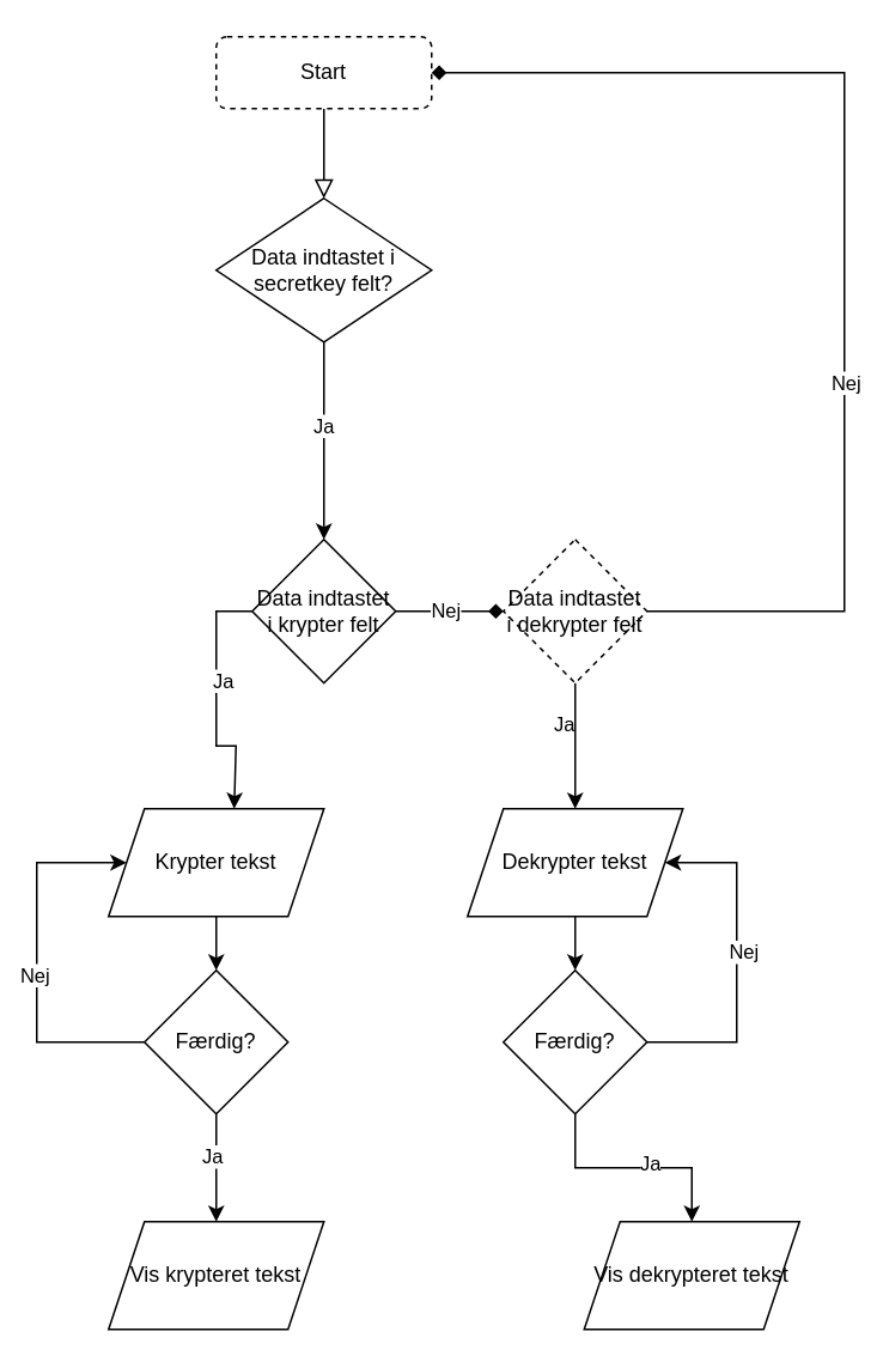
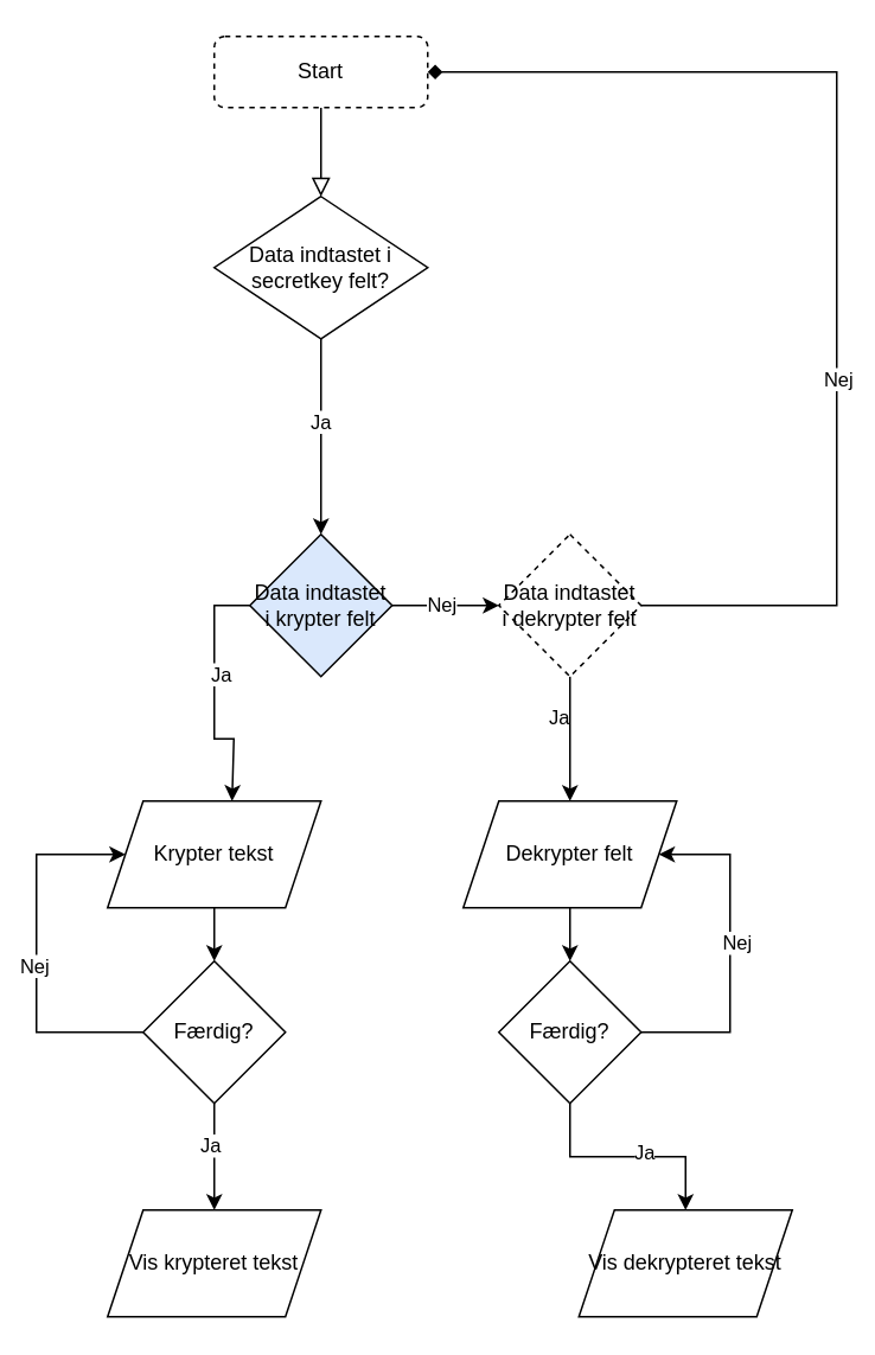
  <mxCell id="0" />
  <mxCell id="1" parent="0" />
  <mxCell id="2" value="" style="rounded=0;html=1;jettySize=auto;orthogonalLoop=1;fontSize=11;endArrow=block;endFill=0;endSize=8;strokeWidth=1;shadow=0;labelBackgroundColor=none;edgeStyle=orthogonalEdgeStyle;" parent="1" source="3" edge="1"><mxGeometry relative="1" as="geometry"><mxPoint x="180" y="110" as="targetPoint" /></mxGeometry></mxCell>
  <mxCell id="3" value="Start&lt;br&gt;" style="rounded=1;whiteSpace=wrap;html=1;fontSize=12;glass=0;strokeWidth=1;shadow=0;dashed=1;" parent="1" vertex="1"><mxGeometry x="120" y="20" width="120" height="40" as="geometry" /></mxCell>
  <mxCell id="4" style="edgeStyle=orthogonalEdgeStyle;rounded=0;orthogonalLoop=1;jettySize=auto;html=1;" edge="1" parent="1" source="6"><mxGeometry relative="1" as="geometry"><mxPoint x="180" y="300" as="targetPoint" /><Array as="points"><mxPoint x="180" y="290" /></Array></mxGeometry></mxCell>
  <mxCell id="5" value="Ja&lt;br&gt;" style="edgeLabel;html=1;align=center;verticalAlign=middle;resizable=0;points=[];" vertex="1" connectable="0" parent="4"><mxGeometry x="-0.16" y="-1" relative="1" as="geometry"><mxPoint as="offset" /></mxGeometry></mxCell>
  <mxCell id="6" value="Data indtastet i secretkey felt?" style="rhombus;whiteSpace=wrap;html=1;" vertex="1" parent="1"><mxGeometry x="120" y="110" width="120" height="80" as="geometry" /></mxCell>
- <mxCell id="7" style="edgeStyle=orthogonalEdgeStyle;rounded=0;orthogonalLoop=1;jettySize=auto;html=1;entryX=0;entryY=0.5;entryDx=0;entryDy=0;endArrow=diamond;" edge="1" parent="1" source="11" target="16"><mxGeometry relative="1" as="geometry" /></mxCell>
+ <mxCell id="7" style="edgeStyle=orthogonalEdgeStyle;rounded=0;orthogonalLoop=1;jettySize=auto;html=1;entryX=0;entryY=0.5;entryDx=0;entryDy=0;" edge="1" parent="1" source="11" target="16"><mxGeometry relative="1" as="geometry" /></mxCell>
  <mxCell id="8" value="Nej&lt;br&gt;" style="edgeLabel;html=1;align=center;verticalAlign=middle;resizable=0;points=[];" vertex="1" connectable="0" parent="7"><mxGeometry x="-0.1" y="1" relative="1" as="geometry"><mxPoint as="offset" /></mxGeometry></mxCell>
  <mxCell id="9" style="edgeStyle=orthogonalEdgeStyle;rounded=0;orthogonalLoop=1;jettySize=auto;html=1;" edge="1" parent="1" source="11"><mxGeometry relative="1" as="geometry"><mxPoint x="130" y="450" as="targetPoint" /><Array as="points"><mxPoint x="120" y="340" /><mxPoint x="120" y="415" /><mxPoint x="131" y="415" /></Array></mxGeometry></mxCell>
  <mxCell id="10" value="Ja&lt;br&gt;" style="edgeLabel;html=1;align=center;verticalAlign=middle;resizable=0;points=[];" vertex="1" connectable="0" parent="9"><mxGeometry x="-0.171" y="3" relative="1" as="geometry"><mxPoint as="offset" /></mxGeometry></mxCell>
- <mxCell id="11" value="Data indtastet i krypter felt" style="rhombus;whiteSpace=wrap;html=1;" vertex="1" parent="1"><mxGeometry x="140" y="300" width="80" height="80" as="geometry" /></mxCell>
+ <mxCell id="11" value="Data indtastet i krypter felt" style="rhombus;whiteSpace=wrap;html=1;fillColor=#dae8fc;" vertex="1" parent="1"><mxGeometry x="140" y="300" width="80" height="80" as="geometry" /></mxCell>
  <mxCell id="12" style="edgeStyle=orthogonalEdgeStyle;rounded=0;orthogonalLoop=1;jettySize=auto;html=1;" edge="1" parent="1" source="16"><mxGeometry relative="1" as="geometry"><mxPoint x="320" y="450" as="targetPoint" /></mxGeometry></mxCell>
  <mxCell id="13" value="Ja&lt;br&gt;" style="edgeLabel;html=1;align=center;verticalAlign=middle;resizable=0;points=[];" vertex="1" connectable="0" parent="12"><mxGeometry x="-0.418" y="-7" relative="1" as="geometry"><mxPoint y="1" as="offset" /></mxGeometry></mxCell>
  <mxCell id="14" style="edgeStyle=orthogonalEdgeStyle;rounded=0;orthogonalLoop=1;jettySize=auto;html=1;entryX=1;entryY=0.5;entryDx=0;entryDy=0;endArrow=diamond;" edge="1" parent="1" source="16" target="3"><mxGeometry relative="1" as="geometry"><Array as="points"><mxPoint x="470" y="340" /><mxPoint x="470" y="40" /></Array></mxGeometry></mxCell>
  <mxCell id="15" value="Nej" style="edgeLabel;html=1;align=center;verticalAlign=middle;resizable=0;points=[];" vertex="1" connectable="0" parent="14"><mxGeometry x="-0.257" relative="1" as="geometry"><mxPoint as="offset" /></mxGeometry></mxCell>
  <mxCell id="16" value="Data indtastet i dekrypter felt" style="rhombus;whiteSpace=wrap;html=1;dashed=1;" vertex="1" parent="1"><mxGeometry x="280" y="300" width="80" height="80" as="geometry" /></mxCell>
  <mxCell id="17" style="edgeStyle=orthogonalEdgeStyle;rounded=0;orthogonalLoop=1;jettySize=auto;html=1;entryX=0.5;entryY=0;entryDx=0;entryDy=0;" edge="1" parent="1" source="18" target="25"><mxGeometry relative="1" as="geometry" /></mxCell>
  <mxCell id="18" value="Krypter tekst" style="shape=parallelogram;perimeter=parallelogramPerimeter;whiteSpace=wrap;html=1;fixedSize=1;" vertex="1" parent="1"><mxGeometry x="60" y="450" width="120" height="60" as="geometry" /></mxCell>
  <mxCell id="19" style="edgeStyle=orthogonalEdgeStyle;rounded=0;orthogonalLoop=1;jettySize=auto;html=1;" edge="1" parent="1" source="20" target="30"><mxGeometry relative="1" as="geometry" /></mxCell>
- <mxCell id="20" value="Dekrypter tekst" style="shape=parallelogram;perimeter=parallelogramPerimeter;whiteSpace=wrap;html=1;fixedSize=1;" vertex="1" parent="1"><mxGeometry x="260" y="450" width="120" height="60" as="geometry" /></mxCell>
+ <mxCell id="20" value="Dekrypter felt" style="shape=parallelogram;perimeter=parallelogramPerimeter;whiteSpace=wrap;html=1;fixedSize=1;" vertex="1" parent="1"><mxGeometry x="260" y="450" width="120" height="60" as="geometry" /></mxCell>
  <mxCell id="21" style="edgeStyle=orthogonalEdgeStyle;rounded=0;orthogonalLoop=1;jettySize=auto;html=1;" edge="1" parent="1" source="25"><mxGeometry relative="1" as="geometry"><mxPoint x="120" y="680" as="targetPoint" /></mxGeometry></mxCell>
  <mxCell id="22" value="Ja&lt;br&gt;" style="edgeLabel;html=1;align=center;verticalAlign=middle;resizable=0;points=[];" vertex="1" connectable="0" parent="21"><mxGeometry x="-0.24" y="-3" relative="1" as="geometry"><mxPoint as="offset" /></mxGeometry></mxCell>
  <mxCell id="23" style="edgeStyle=orthogonalEdgeStyle;rounded=0;orthogonalLoop=1;jettySize=auto;html=1;entryX=0;entryY=0.5;entryDx=0;entryDy=0;" edge="1" parent="1" source="25" target="18"><mxGeometry relative="1" as="geometry"><Array as="points"><mxPoint x="20" y="580" /><mxPoint x="20" y="480" /></Array></mxGeometry></mxCell>
  <mxCell id="24" value="Nej&lt;br&gt;" style="edgeLabel;html=1;align=center;verticalAlign=middle;resizable=0;points=[];" vertex="1" connectable="0" parent="23"><mxGeometry x="-0.067" y="2" relative="1" as="geometry"><mxPoint as="offset" /></mxGeometry></mxCell>
  <mxCell id="25" value="Færdig?" style="rhombus;whiteSpace=wrap;html=1;" vertex="1" parent="1"><mxGeometry x="80" y="540" width="80" height="80" as="geometry" /></mxCell>
  <mxCell id="26" style="edgeStyle=orthogonalEdgeStyle;rounded=0;orthogonalLoop=1;jettySize=auto;html=1;entryX=0.5;entryY=0;entryDx=0;entryDy=0;" edge="1" parent="1" source="30" target="32"><mxGeometry relative="1" as="geometry" /></mxCell>
  <mxCell id="27" value="Ja&lt;br&gt;" style="edgeLabel;html=1;align=center;verticalAlign=middle;resizable=0;points=[];" vertex="1" connectable="0" parent="26"><mxGeometry x="0.133" y="3" relative="1" as="geometry"><mxPoint as="offset" /></mxGeometry></mxCell>
  <mxCell id="28" style="edgeStyle=orthogonalEdgeStyle;rounded=0;orthogonalLoop=1;jettySize=auto;html=1;entryX=1;entryY=0.5;entryDx=0;entryDy=0;" edge="1" parent="1" source="30" target="20"><mxGeometry relative="1" as="geometry"><mxPoint x="490" y="480" as="targetPoint" /><Array as="points"><mxPoint x="410" y="580" /><mxPoint x="410" y="480" /></Array></mxGeometry></mxCell>
  <mxCell id="29" value="Nej&lt;br&gt;" style="edgeLabel;html=1;align=center;verticalAlign=middle;resizable=0;points=[];" vertex="1" connectable="0" parent="28"><mxGeometry x="0.063" y="-3" relative="1" as="geometry"><mxPoint as="offset" /></mxGeometry></mxCell>
  <mxCell id="30" value="Færdig?" style="rhombus;whiteSpace=wrap;html=1;" vertex="1" parent="1"><mxGeometry x="280" y="540" width="80" height="80" as="geometry" /></mxCell>
  <mxCell id="31" value="Vis krypteret tekst" style="shape=parallelogram;perimeter=parallelogramPerimeter;whiteSpace=wrap;html=1;fixedSize=1;" vertex="1" parent="1"><mxGeometry x="60" y="680" width="120" height="60" as="geometry" /></mxCell>
  <mxCell id="32" value="Vis dekrypteret tekst" style="shape=parallelogram;perimeter=parallelogramPerimeter;whiteSpace=wrap;html=1;fixedSize=1;" vertex="1" parent="1"><mxGeometry x="325" y="680" width="120" height="60" as="geometry" /></mxCell>
